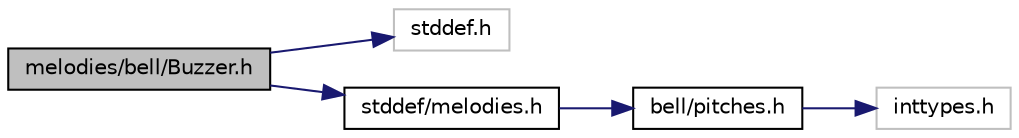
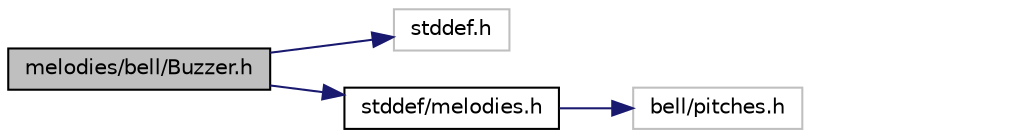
  digraph {
    rankdir=LR
    node [color=black fillcolor=white fontname=Helvetica fontsize=10 shape=record style=filled]
    edge [color=midnightblue fontname=Helvetica fontsize=10 labelfontname=Helvetica labelfontsize=10 style=solid]
    n1 [fillcolor=grey75 fontcolor=black height=0.2 label="melodies/bell/Buzzer.h" width=0.4]
    n2 [color=grey75 height=0.2 label="stddef.h" width=0.4]
    n3 [height=0.2 label="stddef/melodies.h" width=0.4]
-   n4 [height=0.2 label="bell/pitches.h" width=0.4]
-   n5 [color=grey75 height=0.2 label="inttypes.h" width=0.4]
+   n4 [color=grey75 height=0.2 label="bell/pitches.h" width=0.4]
    n1 -> n2
    n1 -> n3
    n3 -> n4
-   n4 -> n5
  }
